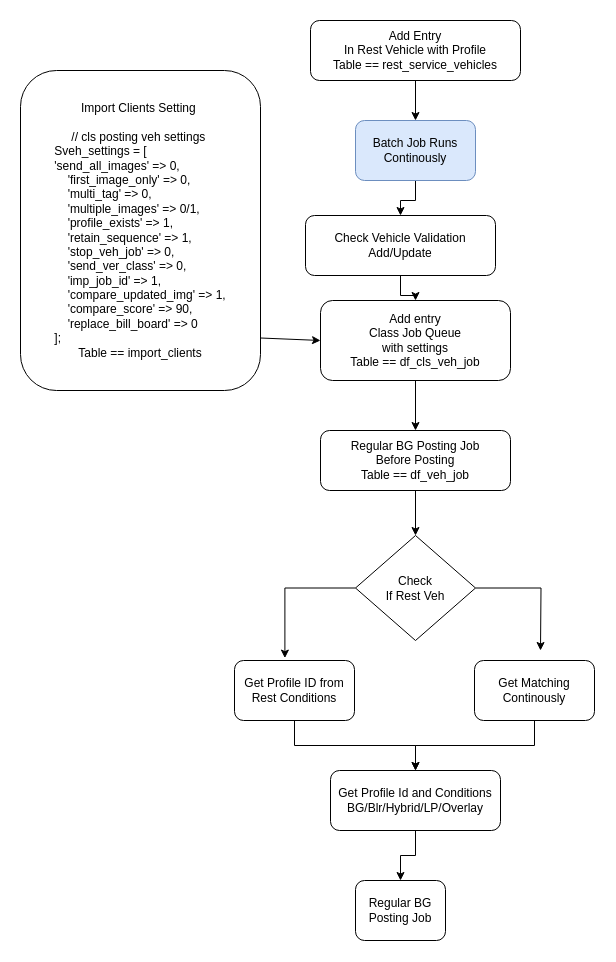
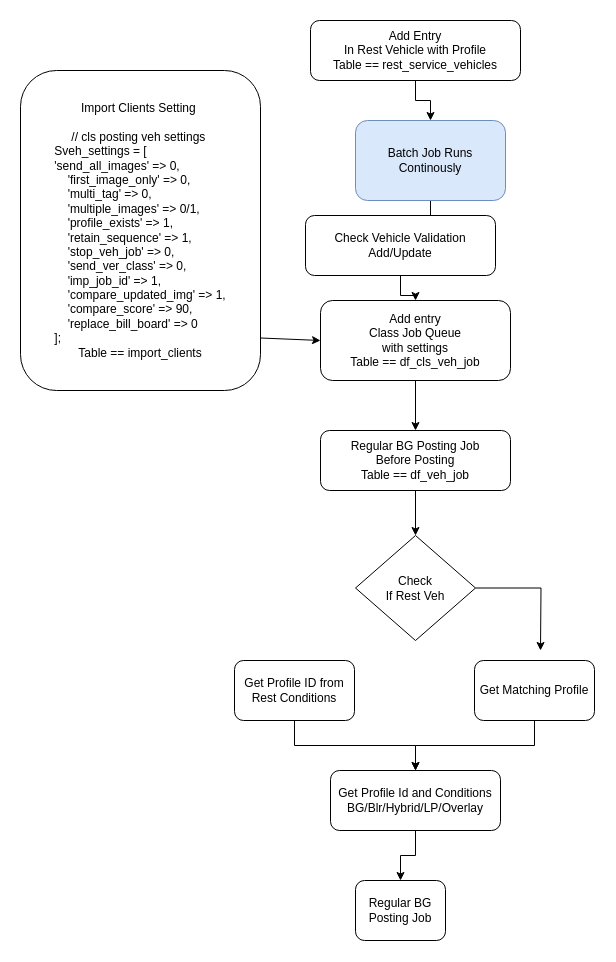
  <mxCell id="0" />
  <mxCell id="1" parent="0" />
  <mxCell id="2" value="" style="edgeStyle=orthogonalEdgeStyle;rounded=0;orthogonalLoop=1;jettySize=auto;html=1;" edge="1" parent="1" source="3" target="5"><mxGeometry relative="1" as="geometry" /></mxCell>
  <mxCell id="3" value="&lt;div&gt;Add Entry&lt;/div&gt;&lt;div&gt;In Rest Vehicle with Profile &lt;br&gt;Table == rest_service_vehicles&lt;/div&gt;" style="rounded=1;whiteSpace=wrap;html=1;" vertex="1" parent="1"><mxGeometry x="310" y="20" width="210" height="60" as="geometry" /></mxCell>
  <mxCell id="4" value="" style="edgeStyle=orthogonalEdgeStyle;rounded=0;orthogonalLoop=1;jettySize=auto;html=1;" edge="1" parent="1" source="5" target="7"><mxGeometry relative="1" as="geometry" /></mxCell>
- <mxCell id="5" value="Batch Job Runs Continously" style="rounded=1;whiteSpace=wrap;html=1;fillColor=#dae8fc;strokeColor=#6c8ebf;" vertex="1" parent="1"><mxGeometry x="355" y="120" width="120" height="60" as="geometry" /></mxCell>
+ <mxCell id="5" value="Batch Job Runs Continously" style="rounded=1;whiteSpace=wrap;html=1;fillColor=#dae8fc;strokeColor=#6c8ebf;" vertex="1" parent="1"><mxGeometry x="355" y="120" width="150" height="80" as="geometry" /></mxCell>
  <mxCell id="6" value="" style="edgeStyle=orthogonalEdgeStyle;rounded=0;orthogonalLoop=1;jettySize=auto;html=1;" edge="1" parent="1" source="7" target="9"><mxGeometry relative="1" as="geometry" /></mxCell>
  <mxCell id="7" value="Check Vehicle Validation Add/Update" style="rounded=1;whiteSpace=wrap;html=1;" vertex="1" parent="1"><mxGeometry x="305" y="215" width="190" height="60" as="geometry" /></mxCell>
  <mxCell id="8" value="" style="edgeStyle=orthogonalEdgeStyle;rounded=0;orthogonalLoop=1;jettySize=auto;html=1;" edge="1" parent="1" source="9" target="12"><mxGeometry relative="1" as="geometry" /></mxCell>
  <mxCell id="9" value="&lt;div&gt;Add entry&lt;/div&gt;&lt;div&gt;Class Job Queue&lt;/div&gt;&lt;div&gt;with settings&lt;/div&gt;&lt;div&gt;Table == df_cls_veh_job&lt;/div&gt;" style="rounded=1;whiteSpace=wrap;html=1;" vertex="1" parent="1"><mxGeometry x="320" y="300" width="190" height="80" as="geometry" /></mxCell>
  <mxCell id="10" value="&lt;div&gt;Import Clients Setting&amp;nbsp;&lt;br&gt;&lt;br&gt;&lt;/div&gt;&lt;div&gt;// cls posting veh settings&amp;nbsp;&lt;/div&gt;&lt;div style=&quot;text-align: left;&quot;&gt;Sveh_settings = [&amp;nbsp;&lt;/div&gt;&lt;div style=&quot;text-align: left;&quot;&gt;'send_all_images' =&amp;gt; 0,&lt;span style=&quot;&quot;&gt;&lt;/span&gt;&lt;/div&gt;&lt;div style=&quot;text-align: left;&quot;&gt;&lt;span style=&quot;&quot;&gt;&lt;span style=&quot;&quot;&gt;&lt;span style=&quot;white-space: pre;&quot;&gt;&amp;nbsp;&amp;nbsp;&amp;nbsp;&amp;nbsp;&lt;/span&gt;&lt;/span&gt;'first_image_only' =&amp;gt; 0,&amp;nbsp;&lt;/span&gt;&lt;/div&gt;&lt;div style=&quot;text-align: left;&quot;&gt;&lt;span style=&quot;&quot;&gt;&lt;span style=&quot;&quot;&gt;&lt;span style=&quot;white-space: pre;&quot;&gt;&amp;nbsp;&amp;nbsp;&amp;nbsp;&amp;nbsp;&lt;/span&gt;&lt;/span&gt;'multi_tag' =&amp;gt; 0,&lt;/span&gt;&lt;/div&gt;&lt;div style=&quot;text-align: left;&quot;&gt;&lt;span style=&quot;&quot;&gt;&lt;span style=&quot;&quot;&gt;&lt;span style=&quot;white-space: pre;&quot;&gt;&amp;nbsp;&amp;nbsp;&amp;nbsp;&amp;nbsp;&lt;/span&gt;&lt;/span&gt;'multiple_images' =&amp;gt; 0/1,&lt;/span&gt;&lt;/div&gt;&lt;div style=&quot;text-align: left;&quot;&gt;&lt;span style=&quot;&quot;&gt;&lt;span style=&quot;&quot;&gt;&lt;span style=&quot;white-space: pre;&quot;&gt;&amp;nbsp;&amp;nbsp;&amp;nbsp;&amp;nbsp;&lt;/span&gt;&lt;/span&gt;'profile_exists' =&amp;gt; 1,&lt;/span&gt;&lt;/div&gt;&lt;div style=&quot;text-align: left;&quot;&gt;&lt;span style=&quot;&quot;&gt;&lt;span style=&quot;&quot;&gt;&lt;span style=&quot;white-space: pre;&quot;&gt;&amp;nbsp;&amp;nbsp;&amp;nbsp;&amp;nbsp;&lt;/span&gt;&lt;/span&gt;'retain_sequence' =&amp;gt; 1,&lt;/span&gt;&lt;/div&gt;&lt;div style=&quot;text-align: left;&quot;&gt;&lt;span style=&quot;&quot;&gt;&lt;span style=&quot;&quot;&gt;&lt;span style=&quot;white-space: pre;&quot;&gt;&amp;nbsp;&amp;nbsp;&amp;nbsp;&amp;nbsp;&lt;/span&gt;&lt;/span&gt;'stop_veh_job' =&amp;gt; 0,&lt;/span&gt;&lt;/div&gt;&lt;div style=&quot;text-align: left;&quot;&gt;&lt;span style=&quot;&quot;&gt;&lt;span style=&quot;&quot;&gt;&lt;span style=&quot;white-space: pre;&quot;&gt;&amp;nbsp;&amp;nbsp;&amp;nbsp;&amp;nbsp;&lt;/span&gt;&lt;/span&gt;'send_ver_class' =&amp;gt; 0,&lt;/span&gt;&lt;/div&gt;&lt;div style=&quot;text-align: left;&quot;&gt;&lt;span style=&quot;&quot;&gt;&lt;span style=&quot;&quot;&gt;&lt;span style=&quot;white-space: pre;&quot;&gt;&amp;nbsp;&amp;nbsp;&amp;nbsp;&amp;nbsp;&lt;/span&gt;&lt;/span&gt;'imp_job_id' =&amp;gt; 1,&lt;/span&gt;&lt;/div&gt;&lt;div style=&quot;text-align: left;&quot;&gt;&lt;span style=&quot;&quot;&gt;&lt;span style=&quot;&quot;&gt;&lt;span style=&quot;white-space: pre;&quot;&gt;&amp;nbsp;&amp;nbsp;&amp;nbsp;&amp;nbsp;&lt;/span&gt;&lt;/span&gt;'compare_updated_img' =&amp;gt; 1,&lt;/span&gt;&lt;/div&gt;&lt;div style=&quot;text-align: left;&quot;&gt;&lt;span style=&quot;&quot;&gt;&lt;span style=&quot;&quot;&gt;&lt;span style=&quot;white-space: pre;&quot;&gt;&amp;nbsp;&amp;nbsp;&amp;nbsp;&amp;nbsp;&lt;/span&gt;&lt;/span&gt;'compare_score' =&amp;gt; 90,&lt;/span&gt;&lt;/div&gt;&lt;div style=&quot;text-align: left;&quot;&gt;&lt;span style=&quot;&quot;&gt;&lt;span style=&quot;&quot;&gt;&lt;span style=&quot;white-space: pre;&quot;&gt;&amp;nbsp;&amp;nbsp;&amp;nbsp;&amp;nbsp;&lt;/span&gt;&lt;/span&gt;'replace_bill_board' =&amp;gt; 0&lt;/span&gt;&lt;/div&gt;&lt;div style=&quot;text-align: left;&quot;&gt;];&lt;/div&gt;&lt;div&gt;Table == import_clients&lt;/div&gt;" style="rounded=1;whiteSpace=wrap;html=1;align=center;" vertex="1" parent="1"><mxGeometry x="20" y="70" width="240" height="320" as="geometry" /></mxCell>
  <mxCell id="11" value="" style="edgeStyle=orthogonalEdgeStyle;rounded=0;orthogonalLoop=1;jettySize=auto;html=1;" edge="1" parent="1" source="12" target="15"><mxGeometry relative="1" as="geometry" /></mxCell>
  <mxCell id="12" value="&lt;div&gt;Regular BG Posting Job&lt;/div&gt;&lt;div&gt;Before Posting &lt;br&gt;Table == df_veh_job&lt;/div&gt;" style="rounded=1;whiteSpace=wrap;html=1;" vertex="1" parent="1"><mxGeometry x="320" y="430" width="190" height="60" as="geometry" /></mxCell>
- <mxCell id="13" style="edgeStyle=orthogonalEdgeStyle;rounded=0;orthogonalLoop=1;jettySize=auto;html=1;entryX=0.42;entryY=-0.04;entryDx=0;entryDy=0;entryPerimeter=0;" edge="1" parent="1" source="15" target="17"><mxGeometry relative="1" as="geometry" /></mxCell>
  <mxCell id="14" style="edgeStyle=orthogonalEdgeStyle;rounded=0;orthogonalLoop=1;jettySize=auto;html=1;" edge="1" parent="1" source="15"><mxGeometry relative="1" as="geometry"><mxPoint x="540" y="650" as="targetPoint" /></mxGeometry></mxCell>
  <mxCell id="15" value="Check&lt;br&gt;If Rest Veh" style="rhombus;whiteSpace=wrap;html=1;" vertex="1" parent="1"><mxGeometry x="355" y="535" width="120" height="105" as="geometry" /></mxCell>
  <mxCell id="16" style="edgeStyle=orthogonalEdgeStyle;rounded=0;orthogonalLoop=1;jettySize=auto;html=1;entryX=0.5;entryY=0;entryDx=0;entryDy=0;" edge="1" parent="1" source="17" target="21"><mxGeometry relative="1" as="geometry" /></mxCell>
  <mxCell id="17" value="Get Profile ID from Rest Conditions" style="rounded=1;whiteSpace=wrap;html=1;" vertex="1" parent="1"><mxGeometry x="234" y="660" width="120" height="60" as="geometry" /></mxCell>
  <mxCell id="18" style="edgeStyle=orthogonalEdgeStyle;rounded=0;orthogonalLoop=1;jettySize=auto;html=1;" edge="1" parent="1" source="19" target="21"><mxGeometry relative="1" as="geometry" /></mxCell>
- <mxCell id="19" value="Get Matching Continously" style="rounded=1;whiteSpace=wrap;html=1;" vertex="1" parent="1"><mxGeometry x="474" y="660" width="120" height="60" as="geometry" /></mxCell>
+ <mxCell id="19" value="Get Matching Profile" style="rounded=1;whiteSpace=wrap;html=1;" vertex="1" parent="1"><mxGeometry x="474" y="660" width="120" height="60" as="geometry" /></mxCell>
  <mxCell id="20" value="" style="edgeStyle=orthogonalEdgeStyle;rounded=0;orthogonalLoop=1;jettySize=auto;html=1;" edge="1" parent="1" source="21" target="22"><mxGeometry relative="1" as="geometry" /></mxCell>
  <mxCell id="21" value="Get Profile Id and Conditions BG/Blr/Hybrid/LP/Overlay" style="rounded=1;whiteSpace=wrap;html=1;" vertex="1" parent="1"><mxGeometry x="330" y="770" width="170" height="60" as="geometry" /></mxCell>
  <mxCell id="22" value="Regular BG Posting Job" style="rounded=1;whiteSpace=wrap;html=1;" vertex="1" parent="1"><mxGeometry x="355" y="880" width="90" height="60" as="geometry" /></mxCell>
  <mxCell id="23" value="" style="endArrow=classic;html=1;rounded=0;exitX=1.002;exitY=0.836;exitDx=0;exitDy=0;exitPerimeter=0;entryX=0;entryY=0.5;entryDx=0;entryDy=0;" edge="1" parent="1" source="10" target="9"><mxGeometry width="50" height="50" relative="1" as="geometry"><mxPoint x="410" y="250" as="sourcePoint" /><mxPoint x="320" y="340" as="targetPoint" /><Array as="points" /></mxGeometry></mxCell>
